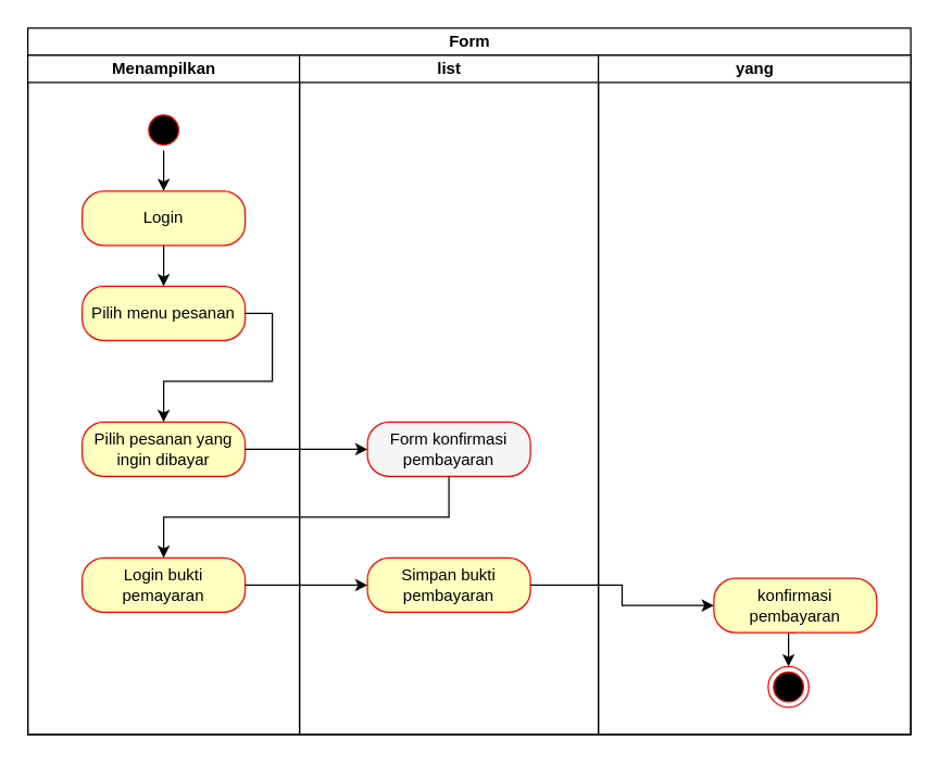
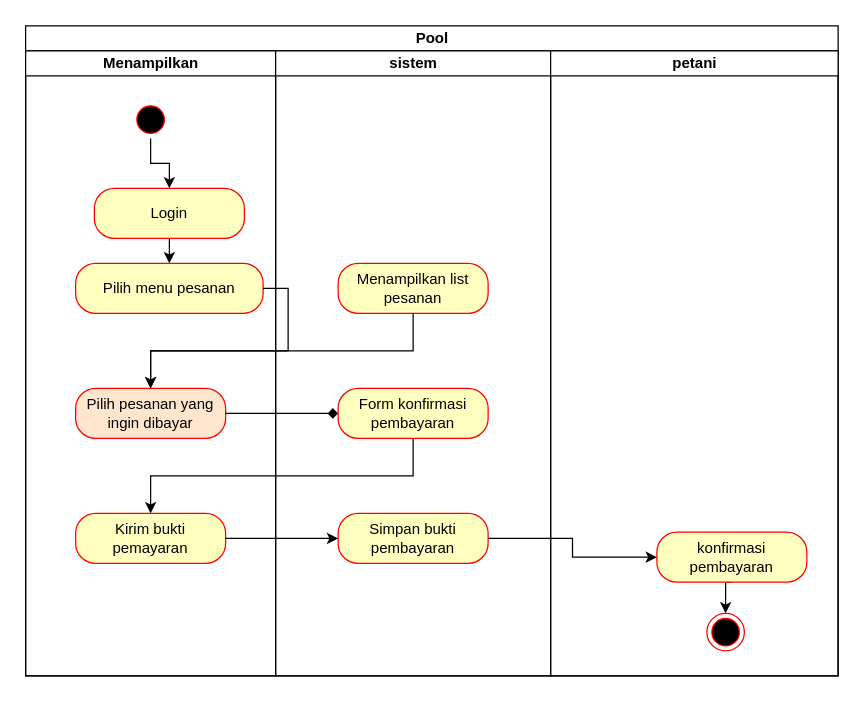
  <mxCell id="0" />
  <mxCell id="1" parent="0" />
- <mxCell id="2" value="Form" style="swimlane;childLayout=stackLayout;resizeParent=1;resizeParentMax=0;startSize=20;html=1;" vertex="1" parent="1"><mxGeometry x="20" y="20" width="650" height="520" as="geometry" /></mxCell>
+ <mxCell id="2" value="Pool" style="swimlane;childLayout=stackLayout;resizeParent=1;resizeParentMax=0;startSize=20;html=1;" vertex="1" parent="1"><mxGeometry x="20" y="20" width="650" height="520" as="geometry" /></mxCell>
  <mxCell id="3" value="Menampilkan" style="swimlane;startSize=20;html=1;" vertex="1" parent="2"><mxGeometry y="20" width="200" height="500" as="geometry" /></mxCell>
  <mxCell id="4" style="edgeStyle=orthogonalEdgeStyle;rounded=0;orthogonalLoop=1;jettySize=auto;html=1;exitX=0.5;exitY=1;exitDx=0;exitDy=0;entryX=0.5;entryY=0;entryDx=0;entryDy=0;" edge="1" parent="3" source="5" target="7"><mxGeometry relative="1" as="geometry" /></mxCell>
  <mxCell id="5" value="" style="ellipse;html=1;shape=startState;fillColor=#000000;strokeColor=#ff0000;" vertex="1" parent="3"><mxGeometry x="85.0" y="40" width="30" height="30" as="geometry" /></mxCell>
  <mxCell id="6" style="edgeStyle=orthogonalEdgeStyle;rounded=0;orthogonalLoop=1;jettySize=auto;html=1;exitX=0.5;exitY=1;exitDx=0;exitDy=0;entryX=0.5;entryY=0;entryDx=0;entryDy=0;" edge="1" parent="3" source="7" target="8"><mxGeometry relative="1" as="geometry" /></mxCell>
- <mxCell id="7" value="Login" style="rounded=1;whiteSpace=wrap;html=1;arcSize=40;fontColor=#000000;fillColor=#ffffc0;strokeColor=#ff0000;" vertex="1" parent="3"><mxGeometry x="40.0" y="100" width="120" height="40" as="geometry" /></mxCell>
- <mxCell id="8" value="Pilih menu pesanan" style="rounded=1;whiteSpace=wrap;html=1;arcSize=40;fontColor=#000000;fillColor=#ffffc0;strokeColor=#ff0000;" vertex="1" parent="3"><mxGeometry x="40.0" y="170" width="120" height="40" as="geometry" /></mxCell>
- <mxCell id="9" value="Pilih pesanan yang ingin dibayar" style="rounded=1;whiteSpace=wrap;html=1;arcSize=40;fontColor=#000000;fillColor=#ffffc0;strokeColor=#ff0000;" vertex="1" parent="3"><mxGeometry x="40.0" y="270" width="120" height="40" as="geometry" /></mxCell>
- <mxCell id="10" value="Login bukti pemayaran" style="rounded=1;whiteSpace=wrap;html=1;arcSize=40;fontColor=#000000;fillColor=#ffffc0;strokeColor=#ff0000;" vertex="1" parent="3"><mxGeometry x="40.0" y="370" width="120" height="40" as="geometry" /></mxCell>
- <mxCell id="11" value="list" style="swimlane;startSize=20;html=1;" vertex="1" parent="2"><mxGeometry x="200" y="20" width="220" height="500" as="geometry" /></mxCell>
- <mxCell id="13" value="Form konfirmasi pembayaran" style="rounded=1;whiteSpace=wrap;html=1;arcSize=40;fontColor=#000000;fillColor=#f5f5f5;strokeColor=#ff0000;" vertex="1" parent="11"><mxGeometry x="50.0" y="270" width="120" height="40" as="geometry" /></mxCell>
+ <mxCell id="7" value="Login" style="rounded=1;whiteSpace=wrap;html=1;arcSize=40;fontColor=#000000;fillColor=#ffffc0;strokeColor=#ff0000;" vertex="1" parent="3"><mxGeometry x="55" y="110" width="120" height="40" as="geometry" /></mxCell>
+ <mxCell id="8" value="Pilih menu pesanan" style="rounded=1;whiteSpace=wrap;html=1;arcSize=40;fontColor=#000000;fillColor=#ffffc0;strokeColor=#ff0000;" vertex="1" parent="3"><mxGeometry x="40.0" y="170" width="150" height="40" as="geometry" /></mxCell>
+ <mxCell id="9" value="Pilih pesanan yang ingin dibayar" style="rounded=1;whiteSpace=wrap;html=1;arcSize=40;fontColor=#000000;fillColor=#ffe6cc;strokeColor=#ff0000;" vertex="1" parent="3"><mxGeometry x="40.0" y="270" width="120" height="40" as="geometry" /></mxCell>
+ <mxCell id="10" value="Kirim bukti pemayaran" style="rounded=1;whiteSpace=wrap;html=1;arcSize=40;fontColor=#000000;fillColor=#ffffc0;strokeColor=#ff0000;" vertex="1" parent="3"><mxGeometry x="40.0" y="370" width="120" height="40" as="geometry" /></mxCell>
+ <mxCell id="11" value="sistem" style="swimlane;startSize=20;html=1;" vertex="1" parent="2"><mxGeometry x="200" y="20" width="220" height="500" as="geometry" /></mxCell>
+ <mxCell id="12" value="Menampilkan list pesanan" style="rounded=1;whiteSpace=wrap;html=1;arcSize=40;fontColor=#000000;fillColor=#ffffc0;strokeColor=#ff0000;" vertex="1" parent="11"><mxGeometry x="50.0" y="170" width="120" height="40" as="geometry" /></mxCell>
+ <mxCell id="13" value="Form konfirmasi pembayaran" style="rounded=1;whiteSpace=wrap;html=1;arcSize=40;fontColor=#000000;fillColor=#ffffc0;strokeColor=#ff0000;" vertex="1" parent="11"><mxGeometry x="50.0" y="270" width="120" height="40" as="geometry" /></mxCell>
  <mxCell id="14" value="Simpan bukti pembayaran&lt;span style=&quot;color: rgba(0, 0, 0, 0); font-family: monospace; font-size: 0px; text-align: start; text-wrap: nowrap;&quot;&gt;%3CmxGraphModel%3E%3Croot%3E%3CmxCell%20id%3D%220%22%2F%3E%3CmxCell%20id%3D%221%22%20parent%3D%220%22%2F%3E%3CmxCell%20id%3D%222%22%20value%3D%22Kirim%20bukti%20pemayaran%22%20style%3D%22rounded%3D1%3BwhiteSpace%3Dwrap%3Bhtml%3D1%3BarcSize%3D40%3BfontColor%3D%23000000%3BfillColor%3D%23ffffc0%3BstrokeColor%3D%23ff0000%3B%22%20vertex%3D%221%22%20parent%3D%221%22%3E%3CmxGeometry%20x%3D%22280%22%20y%3D%22280%22%20width%3D%22120%22%20height%3D%2240%22%20as%3D%22geometry%22%2F%3E%3C%2FmxCell%3E%3C%2Froot%3E%3C%2FmxGraphModel%3E&lt;/span&gt;&lt;span style=&quot;color: rgba(0, 0, 0, 0); font-family: monospace; font-size: 0px; text-align: start; text-wrap: nowrap;&quot;&gt;%3CmxGraphModel%3E%3Croot%3E%3CmxCell%20id%3D%220%22%2F%3E%3CmxCell%20id%3D%221%22%20parent%3D%220%22%2F%3E%3CmxCell%20id%3D%222%22%20value%3D%22Kirim%20bukti%20pemayaran%22%20style%3D%22rounded%3D1%3BwhiteSpace%3Dwrap%3Bhtml%3D1%3BarcSize%3D40%3BfontColor%3D%23000000%3BfillColor%3D%23ffffc0%3BstrokeColor%3D%23ff0000%3B%22%20vertex%3D%221%22%20parent%3D%221%22%3E%3CmxGeometry%20x%3D%22280%22%20y%3D%22280%22%20width%3D%22120%22%20height%3D%2240%22%20as%3D%22geometry%22%2F%3E%3C%2FmxCell%3E%3C%2Froot%3E%3C%2FmxGraphModel%3E&lt;/span&gt;" style="rounded=1;whiteSpace=wrap;html=1;arcSize=40;fontColor=#000000;fillColor=#ffffc0;strokeColor=#ff0000;" vertex="1" parent="11"><mxGeometry x="50.0" y="370" width="120" height="40" as="geometry" /></mxCell>
- <mxCell id="15" value="yang" style="swimlane;startSize=20;html=1;" vertex="1" parent="2"><mxGeometry x="420" y="20" width="230" height="500" as="geometry" /></mxCell>
+ <mxCell id="15" value="petani" style="swimlane;startSize=20;html=1;" vertex="1" parent="2"><mxGeometry x="420" y="20" width="230" height="500" as="geometry" /></mxCell>
  <mxCell id="16" style="edgeStyle=orthogonalEdgeStyle;rounded=0;orthogonalLoop=1;jettySize=auto;html=1;exitX=0.5;exitY=1;exitDx=0;exitDy=0;entryX=0.5;entryY=0;entryDx=0;entryDy=0;" edge="1" parent="15" source="17" target="18"><mxGeometry relative="1" as="geometry" /></mxCell>
  <mxCell id="17" value="konfirmasi pembayaran" style="rounded=1;whiteSpace=wrap;html=1;arcSize=40;fontColor=#000000;fillColor=#ffffc0;strokeColor=#ff0000;" vertex="1" parent="15"><mxGeometry x="85" y="385" width="120" height="40" as="geometry" /></mxCell>
  <mxCell id="18" value="" style="ellipse;html=1;shape=endState;fillColor=#000000;strokeColor=#ff0000;" vertex="1" parent="15"><mxGeometry x="125.0" y="450" width="30" height="30" as="geometry" /></mxCell>
  <mxCell id="19" style="edgeStyle=orthogonalEdgeStyle;rounded=0;orthogonalLoop=1;jettySize=auto;html=1;exitX=1;exitY=0.5;exitDx=0;exitDy=0;" edge="1" parent="2" source="8" target="9"><mxGeometry relative="1" as="geometry" /></mxCell>
- <mxCell id="21" style="edgeStyle=orthogonalEdgeStyle;rounded=0;orthogonalLoop=1;jettySize=auto;html=1;exitX=1;exitY=0.5;exitDx=0;exitDy=0;entryX=0;entryY=0.5;entryDx=0;entryDy=0;" edge="1" parent="2" source="9" target="13"><mxGeometry relative="1" as="geometry" /></mxCell>
+ <mxCell id="20" style="edgeStyle=orthogonalEdgeStyle;rounded=0;orthogonalLoop=1;jettySize=auto;html=1;exitX=0.5;exitY=1;exitDx=0;exitDy=0;entryX=0.5;entryY=0;entryDx=0;entryDy=0;" edge="1" parent="2" source="12" target="9"><mxGeometry relative="1" as="geometry" /></mxCell>
+ <mxCell id="21" style="edgeStyle=orthogonalEdgeStyle;rounded=0;orthogonalLoop=1;jettySize=auto;html=1;exitX=1;exitY=0.5;exitDx=0;exitDy=0;entryX=0;entryY=0.5;entryDx=0;entryDy=0;endArrow=diamond;" edge="1" parent="2" source="9" target="13"><mxGeometry relative="1" as="geometry" /></mxCell>
  <mxCell id="22" style="edgeStyle=orthogonalEdgeStyle;rounded=0;orthogonalLoop=1;jettySize=auto;html=1;exitX=0.5;exitY=1;exitDx=0;exitDy=0;entryX=0.5;entryY=0;entryDx=0;entryDy=0;" edge="1" parent="2" source="13" target="10"><mxGeometry relative="1" as="geometry" /></mxCell>
  <mxCell id="23" style="edgeStyle=orthogonalEdgeStyle;rounded=0;orthogonalLoop=1;jettySize=auto;html=1;exitX=1;exitY=0.5;exitDx=0;exitDy=0;entryX=0;entryY=0.5;entryDx=0;entryDy=0;" edge="1" parent="2" source="10" target="14"><mxGeometry relative="1" as="geometry" /></mxCell>
  <mxCell id="24" style="edgeStyle=orthogonalEdgeStyle;rounded=0;orthogonalLoop=1;jettySize=auto;html=1;exitX=1;exitY=0.5;exitDx=0;exitDy=0;entryX=0;entryY=0.5;entryDx=0;entryDy=0;" edge="1" parent="2" source="14" target="17"><mxGeometry relative="1" as="geometry" /></mxCell>
